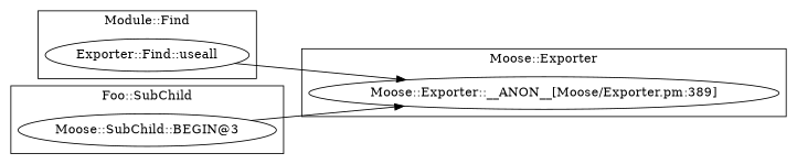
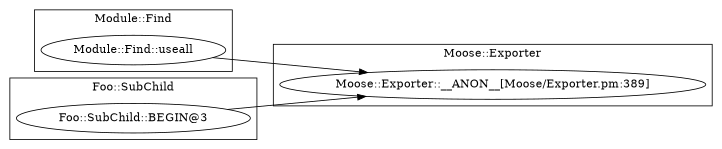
  digraph {
    rankdir=LR
    "Moose::Exporter::__ANON__[Moose/Exporter.pm:389]"
-   "Module::Find::useall" [label="Exporter::Find::useall"]
-   "Foo::SubChild::BEGIN@3" [label="Moose::SubChild::BEGIN@3"]
+   "Module::Find::useall"
+   "Foo::SubChild::BEGIN@3"
    subgraph cluster_1 {
      label="Moose::Exporter"
      "Moose::Exporter::__ANON__[Moose/Exporter.pm:389]"
    }
    subgraph cluster_2 {
      label="Module::Find"
      "Module::Find::useall"
    }
    subgraph cluster_3 {
      label="Foo::SubChild"
      "Foo::SubChild::BEGIN@3"
    }
    "Module::Find::useall" -> "Moose::Exporter::__ANON__[Moose/Exporter.pm:389]"
    "Foo::SubChild::BEGIN@3" -> "Moose::Exporter::__ANON__[Moose/Exporter.pm:389]"
  }
